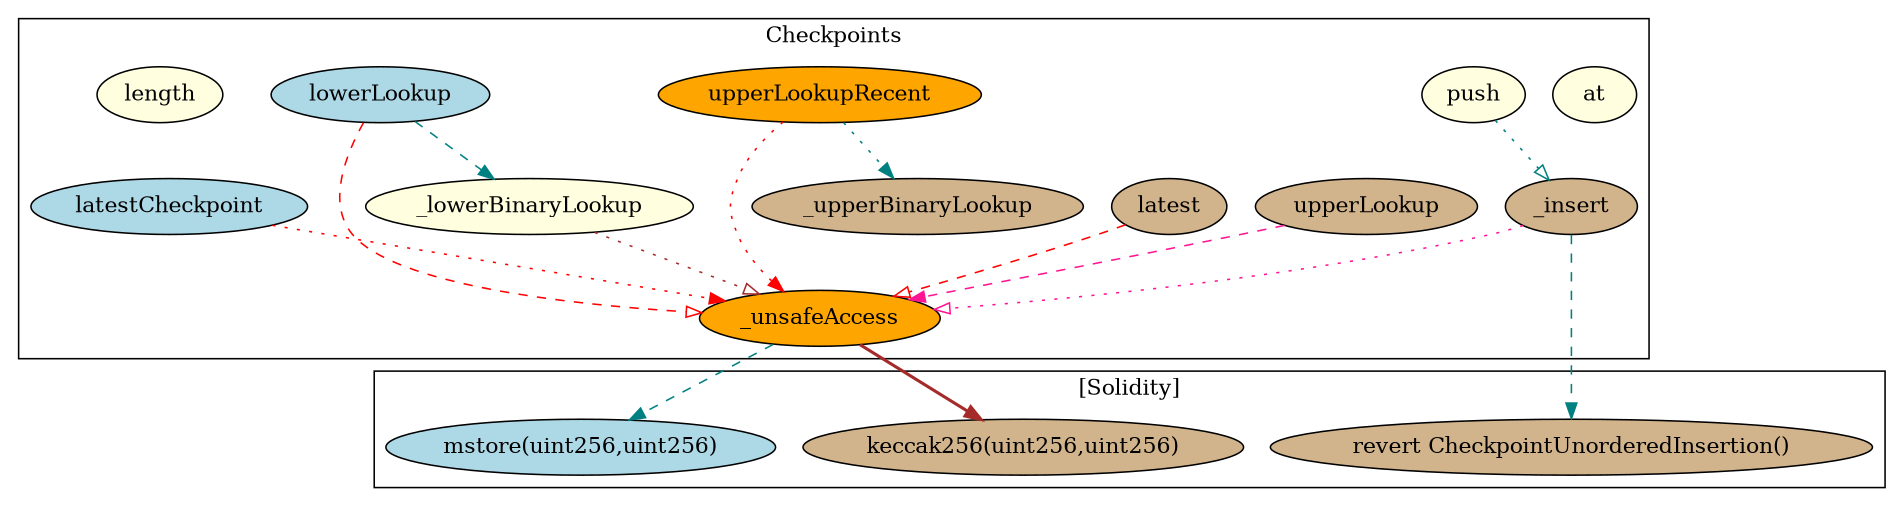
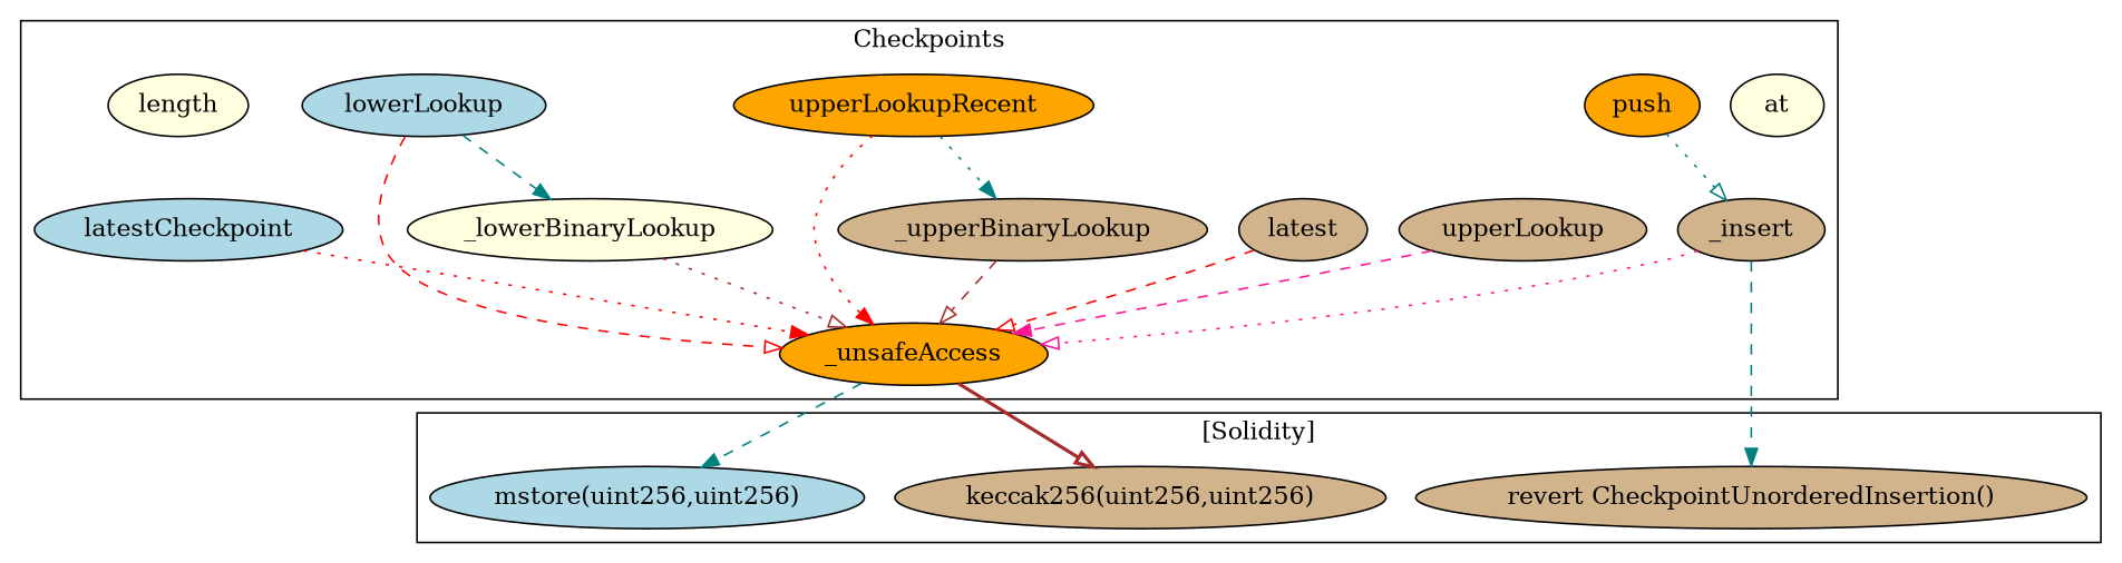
  strict digraph {
    node [fillcolor=tan style=filled]
    edge [arrowhead=normal color=teal style=dashed]
    n1 [label=upperLookup]
    n2 [fillcolor=orange label=_unsafeAccess]
    n3 [label=_upperBinaryLookup]
    n4 [fillcolor=lightyellow label=at]
    n5 [label=_insert]
    n6 [label=latest]
    n7 [fillcolor=lightyellow label=_lowerBinaryLookup]
    n8 [fillcolor=orange label=upperLookupRecent]
    n9 [fillcolor=lightblue label=lowerLookup]
    n10 [fillcolor=lightblue label=latestCheckpoint]
-   n11 [fillcolor=lightyellow label=push]
+   n11 [fillcolor=orange label=push]
    n12 [fillcolor=lightyellow label=length]
    "revert CheckpointUnorderedInsertion()"
    "keccak256(uint256,uint256)"
    "mstore(uint256,uint256)" [fillcolor=lightblue]
    subgraph cluster_1 {
      label=Checkpoints
      n1
      n2
      n3
      n4
      n5
      n6
      n7
      n8
      n9
      n10
      n11
      n12
    }
    subgraph cluster_2 {
      label="[Solidity]"
      "revert CheckpointUnorderedInsertion()"
      "keccak256(uint256,uint256)"
      "mstore(uint256,uint256)"
    }
    n1 -> n2 [color=deeppink]
-   n2 -> "keccak256(uint256,uint256)" [color=brown style=bold]
+   n2 -> "keccak256(uint256,uint256)" [arrowhead=onormal color=brown style=bold]
    n2 -> "mstore(uint256,uint256)"
+   n3 -> n2 [arrowhead=onormal color=brown]
    n5 -> n2 [arrowhead=onormal color=deeppink style=dotted]
    n5 -> "revert CheckpointUnorderedInsertion()"
    n6 -> n2 [arrowhead=onormal color=red]
    n7 -> n2 [arrowhead=onormal color=brown style=dotted]
    n8 -> n2 [color=red style=dotted]
    n8 -> n3 [style=dotted]
    n9 -> n2 [arrowhead=onormal color=red]
    n9 -> n7
    n10 -> n2 [color=red style=dotted]
    n11 -> n5 [arrowhead=onormal style=dotted]
  }
